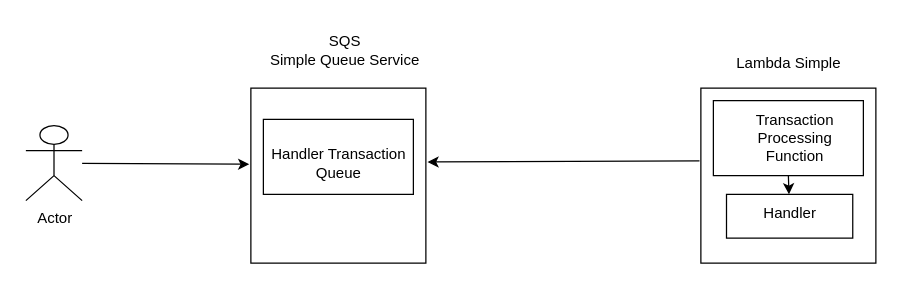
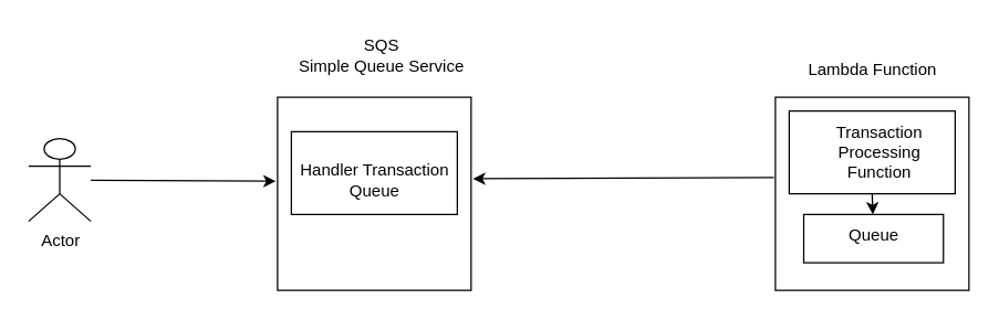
  <mxCell id="0" />
  <mxCell id="1" parent="0" />
  <mxCell id="2" value="" style="whiteSpace=wrap;html=1;aspect=fixed;" vertex="1" parent="1"><mxGeometry x="200" y="70" width="140" height="140" as="geometry" /></mxCell>
  <mxCell id="3" value="" style="rounded=0;whiteSpace=wrap;html=1;" vertex="1" parent="1"><mxGeometry x="210" y="95" width="120" height="60" as="geometry" /></mxCell>
  <mxCell id="4" value="" style="whiteSpace=wrap;html=1;aspect=fixed;" vertex="1" parent="1"><mxGeometry x="560" y="70" width="140" height="140" as="geometry" /></mxCell>
  <mxCell id="5" value="" style="rounded=0;whiteSpace=wrap;html=1;" vertex="1" parent="1"><mxGeometry x="580.5" y="155" width="101" height="35" as="geometry" /></mxCell>
  <mxCell id="6" value="" style="rounded=0;whiteSpace=wrap;html=1;" vertex="1" parent="1"><mxGeometry x="570" y="80" width="120" height="60" as="geometry" /></mxCell>
  <mxCell id="7" value="SQS&lt;br&gt;Simple Queue Service" style="text;html=1;resizable=0;autosize=1;align=center;verticalAlign=middle;points=[];fillColor=none;strokeColor=none;rounded=0;" vertex="1" parent="1"><mxGeometry x="205" y="20" width="140" height="40" as="geometry" /></mxCell>
- <mxCell id="8" value="Lambda Simple" style="text;html=1;resizable=0;autosize=1;align=center;verticalAlign=middle;points=[];fillColor=none;strokeColor=none;rounded=0;" vertex="1" parent="1"><mxGeometry x="570" y="35" width="120" height="30" as="geometry" /></mxCell>
+ <mxCell id="8" value="Lambda Function" style="text;html=1;resizable=0;autosize=1;align=center;verticalAlign=middle;points=[];fillColor=none;strokeColor=none;rounded=0;" vertex="1" parent="1"><mxGeometry x="570" y="35" width="120" height="30" as="geometry" /></mxCell>
  <mxCell id="9" value="Handler Transaction &lt;br&gt;Queue" style="text;html=1;resizable=0;autosize=1;align=center;verticalAlign=middle;points=[];fillColor=none;strokeColor=none;rounded=0;" vertex="1" parent="1"><mxGeometry x="210" y="110" width="120" height="40" as="geometry" /></mxCell>
  <mxCell id="10" value="Transaction &lt;br&gt;Processing &lt;br&gt;Function" style="text;html=1;resizable=0;autosize=1;align=center;verticalAlign=middle;points=[];fillColor=none;strokeColor=none;rounded=0;" vertex="1" parent="1"><mxGeometry x="590" y="80" width="90" height="60" as="geometry" /></mxCell>
- <mxCell id="11" value="Handler" style="text;html=1;resizable=0;autosize=1;align=center;verticalAlign=middle;points=[];fillColor=none;strokeColor=none;rounded=0;" vertex="1" parent="1"><mxGeometry x="596" y="155" width="70" height="30" as="geometry" /></mxCell>
+ <mxCell id="11" value="Queue" style="text;html=1;resizable=0;autosize=1;align=center;verticalAlign=middle;points=[];fillColor=none;strokeColor=none;rounded=0;" vertex="1" parent="1"><mxGeometry x="596" y="155" width="70" height="30" as="geometry" /></mxCell>
  <mxCell id="12" value="" style="endArrow=classic;html=1;rounded=0;" edge="1" parent="1" target="11"><mxGeometry width="50" height="50" relative="1" as="geometry"><mxPoint x="630" y="140" as="sourcePoint" /><mxPoint x="440" y="170" as="targetPoint" /></mxGeometry></mxCell>
  <mxCell id="13" value="Actor" style="shape=umlActor;verticalLabelPosition=bottom;verticalAlign=top;html=1;" vertex="1" parent="1"><mxGeometry x="20" y="100" width="45" height="60" as="geometry" /></mxCell>
  <mxCell id="14" value="" style="endArrow=classic;html=1;rounded=0;entryX=-0.009;entryY=0.435;entryDx=0;entryDy=0;entryPerimeter=0;" edge="1" parent="1" source="13" target="2"><mxGeometry width="50" height="50" relative="1" as="geometry"><mxPoint x="310" y="220" as="sourcePoint" /><mxPoint x="360" y="170" as="targetPoint" /></mxGeometry></mxCell>
  <mxCell id="15" value="" style="endArrow=classic;html=1;rounded=0;entryX=1.009;entryY=0.422;entryDx=0;entryDy=0;entryPerimeter=0;exitX=-0.008;exitY=0.415;exitDx=0;exitDy=0;exitPerimeter=0;" edge="1" parent="1" source="4" target="2"><mxGeometry width="50" height="50" relative="1" as="geometry"><mxPoint x="310" y="220" as="sourcePoint" /><mxPoint x="360" y="170" as="targetPoint" /></mxGeometry></mxCell>
